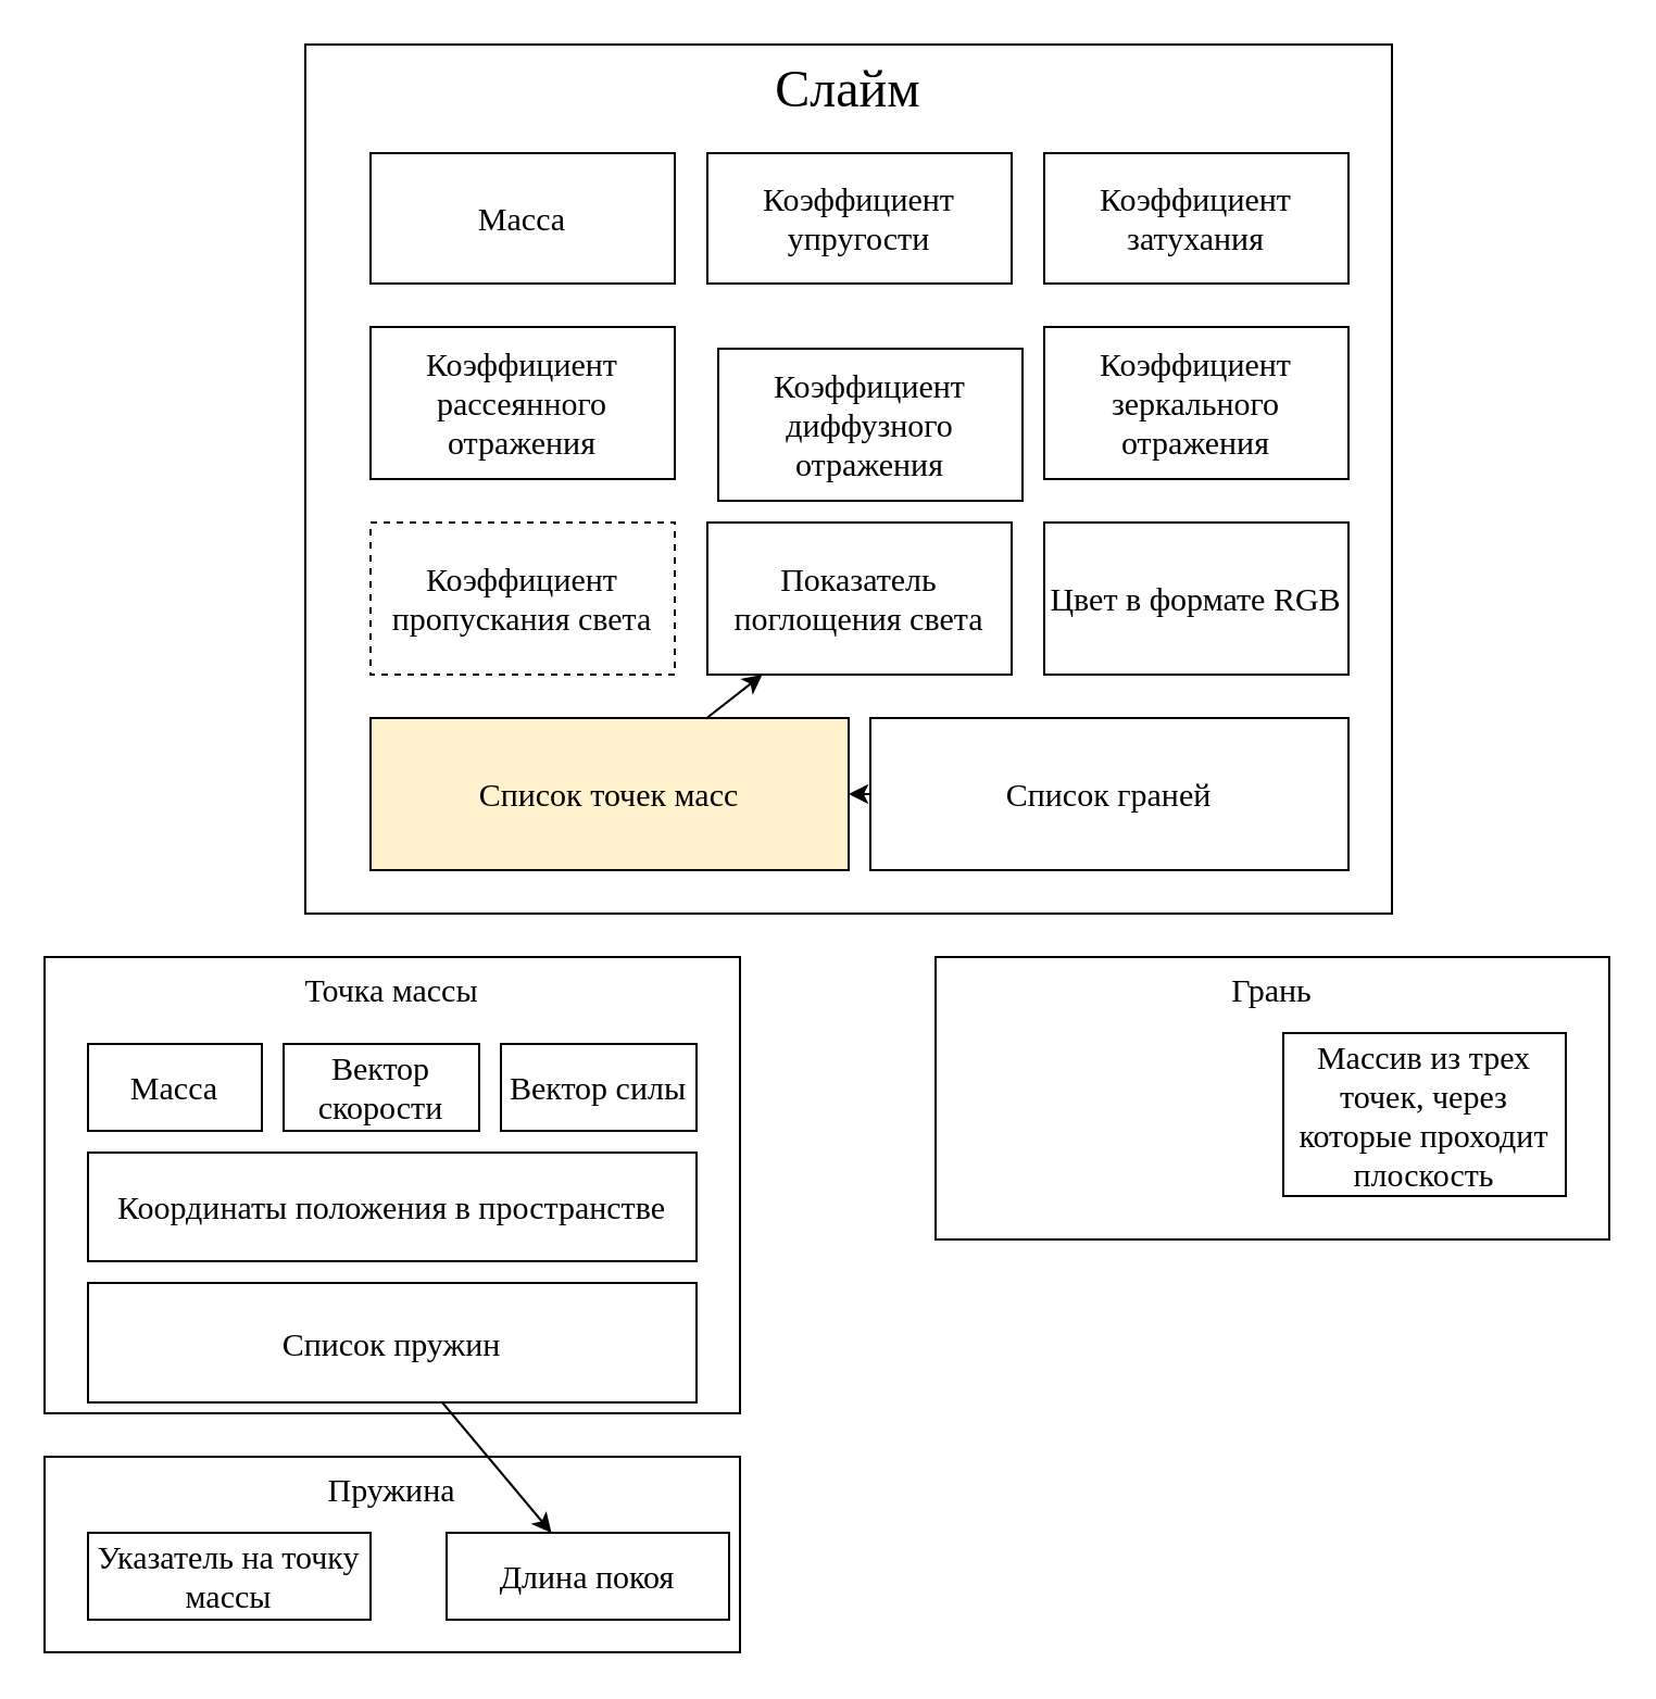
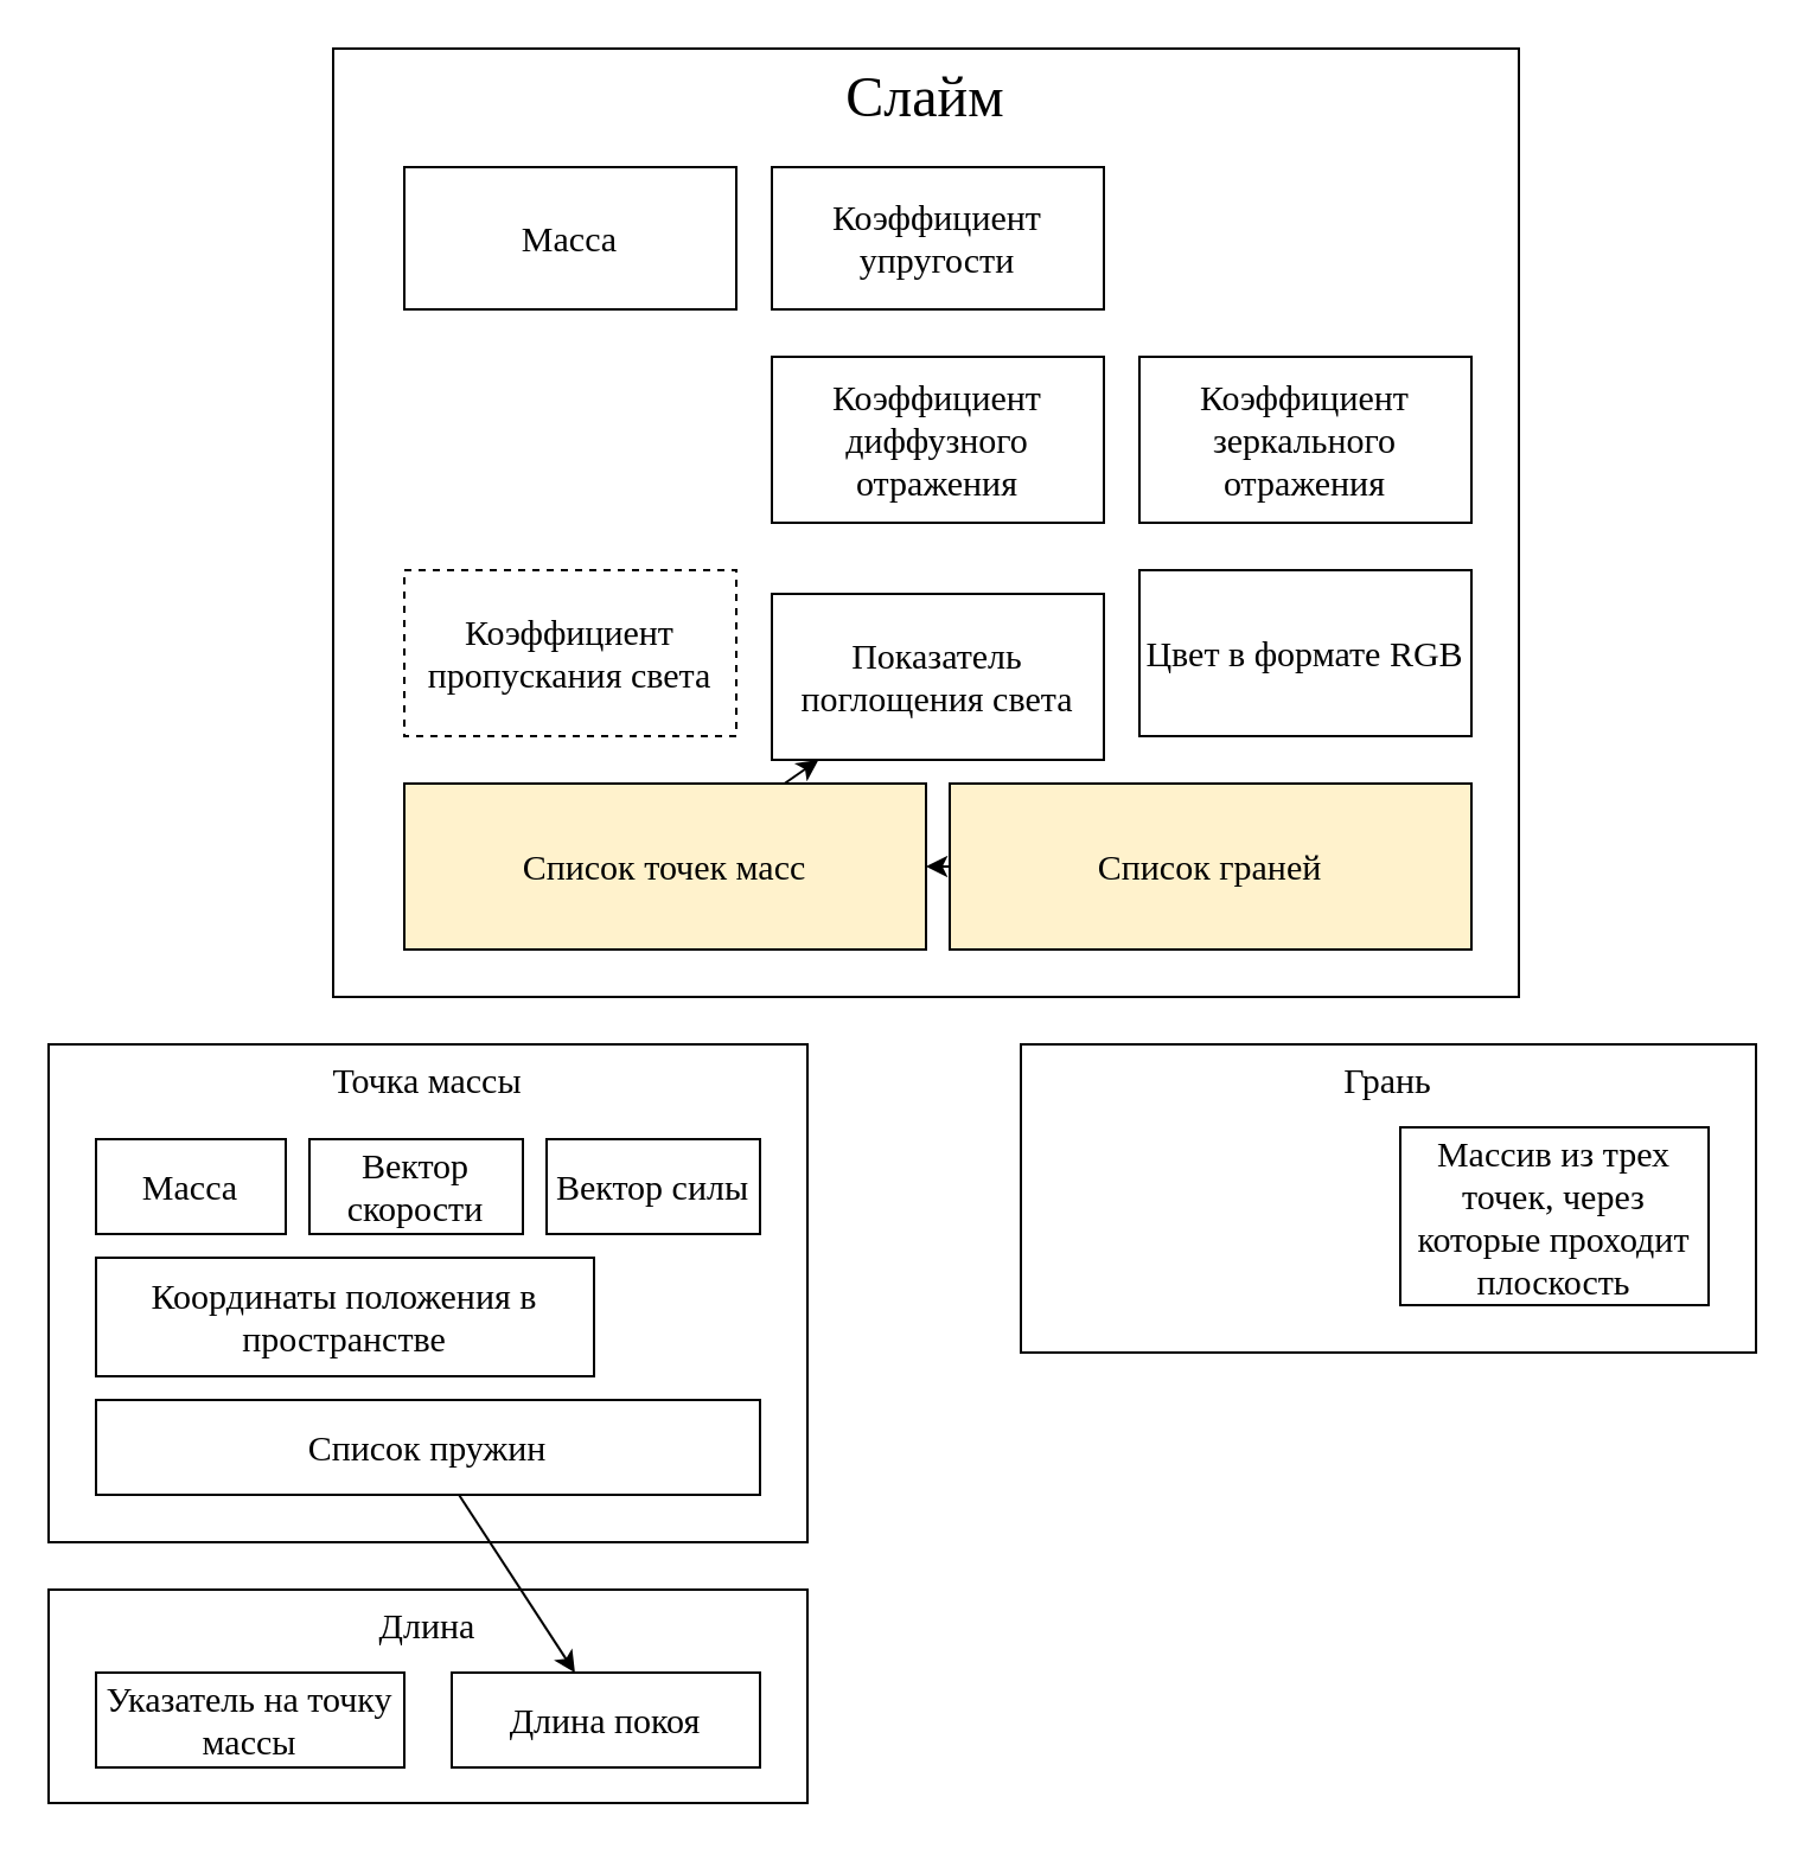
  <mxCell id="0" />
  <mxCell id="1" parent="0" />
  <mxCell id="2" value="&lt;div align=&quot;left&quot;&gt;&lt;font style=&quot;font-size: 24px;&quot;&gt;Слайм&lt;/font&gt;&lt;/div&gt;" style="rounded=0;whiteSpace=wrap;html=1;align=center;horizontal=1;labelPosition=center;verticalLabelPosition=middle;verticalAlign=top;fontFamily=Times New Roman;" vertex="1" parent="1"><mxGeometry x="140" y="20" width="500" height="400" as="geometry" /></mxCell>
  <mxCell id="3" value="Список точек масс" style="rounded=0;whiteSpace=wrap;html=1;fontSize=15;fontFamily=Times New Roman;fillColor=#fff2cc;" vertex="1" parent="1"><mxGeometry x="170" y="330" width="220" height="70" as="geometry" /></mxCell>
- <mxCell id="4" value="Список граней" style="rounded=0;whiteSpace=wrap;html=1;fontSize=15;fontFamily=Times New Roman;" vertex="1" parent="1"><mxGeometry x="400" y="330" width="220" height="70" as="geometry" /></mxCell>
+ <mxCell id="4" value="Список граней" style="rounded=0;whiteSpace=wrap;html=1;fontSize=15;fontFamily=Times New Roman;fillColor=#fff2cc;" vertex="1" parent="1"><mxGeometry x="400" y="330" width="220" height="70" as="geometry" /></mxCell>
  <mxCell id="5" value="&lt;div&gt;Точка массы&lt;/div&gt;" style="rounded=0;whiteSpace=wrap;html=1;fontFamily=Times New Roman;fontSize=15;verticalAlign=top;fontStyle=0" vertex="1" parent="1"><mxGeometry x="20" y="440" width="320" height="210" as="geometry" /></mxCell>
  <mxCell id="6" value="" style="endArrow=classic;html=1;rounded=0;fontFamily=Times New Roman;fontSize=15;" edge="1" parent="1" source="3" target="26"><mxGeometry width="50" height="50" relative="1" as="geometry"><mxPoint x="0" y="460" as="sourcePoint" /><mxPoint x="50" y="410" as="targetPoint" /></mxGeometry></mxCell>
  <mxCell id="7" value="Масса" style="rounded=0;whiteSpace=wrap;html=1;fontFamily=Times New Roman;fontSize=15;" vertex="1" parent="1"><mxGeometry x="40" y="480" width="80" height="40" as="geometry" /></mxCell>
  <mxCell id="8" value="&lt;div&gt;Вектор скорости&lt;/div&gt;" style="rounded=0;whiteSpace=wrap;html=1;fontFamily=Times New Roman;fontSize=15;" vertex="1" parent="1"><mxGeometry x="130" y="480" width="90" height="40" as="geometry" /></mxCell>
  <mxCell id="9" value="&lt;div&gt;Вектор силы&lt;/div&gt;" style="rounded=0;whiteSpace=wrap;html=1;fontFamily=Times New Roman;fontSize=15;" vertex="1" parent="1"><mxGeometry x="230" y="480" width="90" height="40" as="geometry" /></mxCell>
- <mxCell id="10" value="&lt;div&gt;Координаты положения в пространстве&lt;/div&gt;" style="rounded=0;whiteSpace=wrap;html=1;fontFamily=Times New Roman;fontSize=15;" vertex="1" parent="1"><mxGeometry x="40" y="530" width="280" height="50" as="geometry" /></mxCell>
- <mxCell id="11" value="Список пружин" style="rounded=0;whiteSpace=wrap;html=1;fontFamily=Times New Roman;fontSize=15;" vertex="1" parent="1"><mxGeometry x="40" y="590" width="280" height="55" as="geometry" /></mxCell>
- <mxCell id="12" value="&lt;div style=&quot;font-size: 15px;&quot;&gt;Пружина&lt;/div&gt;" style="rounded=0;whiteSpace=wrap;html=1;fontFamily=Times New Roman;fontSize=15;verticalAlign=top;" vertex="1" parent="1"><mxGeometry x="20" y="670" width="320" height="90" as="geometry" /></mxCell>
+ <mxCell id="10" value="&lt;div&gt;Координаты положения в пространстве&lt;/div&gt;" style="rounded=0;whiteSpace=wrap;html=1;fontFamily=Times New Roman;fontSize=15;" vertex="1" parent="1"><mxGeometry x="40" y="530" width="210" height="50" as="geometry" /></mxCell>
+ <mxCell id="11" value="Список пружин" style="rounded=0;whiteSpace=wrap;html=1;fontFamily=Times New Roman;fontSize=15;" vertex="1" parent="1"><mxGeometry x="40" y="590" width="280" height="40" as="geometry" /></mxCell>
+ <mxCell id="12" value="&lt;div style=&quot;font-size: 15px;&quot;&gt;Длина&lt;/div&gt;" style="rounded=0;whiteSpace=wrap;html=1;fontFamily=Times New Roman;fontSize=15;verticalAlign=top;" vertex="1" parent="1"><mxGeometry x="20" y="670" width="320" height="90" as="geometry" /></mxCell>
  <mxCell id="13" value="Указатель на точку массы" style="rounded=0;whiteSpace=wrap;html=1;fontFamily=Times New Roman;fontSize=15;" vertex="1" parent="1"><mxGeometry x="40" y="705" width="130" height="40" as="geometry" /></mxCell>
- <mxCell id="14" value="Длина покоя" style="rounded=0;whiteSpace=wrap;html=1;fontFamily=Times New Roman;fontSize=15;" vertex="1" parent="1"><mxGeometry x="205" y="705" width="130" height="40" as="geometry" /></mxCell>
+ <mxCell id="14" value="Длина покоя" style="rounded=0;whiteSpace=wrap;html=1;fontFamily=Times New Roman;fontSize=15;" vertex="1" parent="1"><mxGeometry x="190" y="705" width="130" height="40" as="geometry" /></mxCell>
  <mxCell id="15" value="" style="endArrow=classic;html=1;rounded=0;fontFamily=Times New Roman;fontSize=15;" edge="1" parent="1" source="11" target="14"><mxGeometry width="50" height="50" relative="1" as="geometry"><mxPoint x="-80" y="660" as="sourcePoint" /><mxPoint y="610" as="targetPoint" x="-30" /></mxGeometry></mxCell>
  <mxCell id="16" value="Грань" style="rounded=0;whiteSpace=wrap;html=1;fontFamily=Times New Roman;fontSize=15;verticalAlign=top;fontStyle=0" vertex="1" parent="1"><mxGeometry x="430" y="440" width="310" height="130" as="geometry" /></mxCell>
  <mxCell id="17" value="Массив из трех точек, через которые проходит плоскость" style="rounded=0;whiteSpace=wrap;html=1;fontFamily=Times New Roman;fontSize=15;" vertex="1" parent="1"><mxGeometry x="590" y="475" width="130" height="75" as="geometry" /></mxCell>
  <mxCell id="18" value="" style="endArrow=classic;html=1;rounded=0;fontFamily=Times New Roman;fontSize=15;" edge="1" parent="1" source="4" target="3"><mxGeometry width="50" height="50" relative="1" as="geometry"><mxPoint x="760" y="430" as="sourcePoint" /><mxPoint x="810" y="380" as="targetPoint" /></mxGeometry></mxCell>
  <mxCell id="19" value="&lt;div&gt;Масса&lt;/div&gt;" style="rounded=0;whiteSpace=wrap;html=1;fontFamily=Times New Roman;fontSize=15;" vertex="1" parent="1"><mxGeometry x="170" y="70" width="140" height="60" as="geometry" /></mxCell>
  <mxCell id="20" value="Коэффициент упругости" style="rounded=0;whiteSpace=wrap;html=1;fontFamily=Times New Roman;fontSize=15;" vertex="1" parent="1"><mxGeometry x="325" y="70" width="140" height="60" as="geometry" /></mxCell>
- <mxCell id="21" value="Коэффициент затухания" style="rounded=0;whiteSpace=wrap;html=1;fontFamily=Times New Roman;fontSize=15;" vertex="1" parent="1"><mxGeometry x="480" y="70" width="140" height="60" as="geometry" /></mxCell>
- <mxCell id="22" value="Коэффициент рассеянного отражения" style="rounded=0;whiteSpace=wrap;html=1;fontFamily=Times New Roman;fontSize=15;" vertex="1" parent="1"><mxGeometry x="170" y="150" width="140" height="70" as="geometry" /></mxCell>
- <mxCell id="23" value="Коэффициент диффузного отражения" style="rounded=0;whiteSpace=wrap;html=1;fontFamily=Times New Roman;fontSize=15;" vertex="1" parent="1"><mxGeometry x="330" y="160" width="140" height="70" as="geometry" /></mxCell>
+ <mxCell id="23" value="Коэффициент диффузного отражения" style="rounded=0;whiteSpace=wrap;html=1;fontFamily=Times New Roman;fontSize=15;" vertex="1" parent="1"><mxGeometry x="325" y="150" width="140" height="70" as="geometry" /></mxCell>
  <mxCell id="24" value="Коэффициент зеркального отражения" style="rounded=0;whiteSpace=wrap;html=1;fontFamily=Times New Roman;fontSize=15;" vertex="1" parent="1"><mxGeometry x="480" y="150" width="140" height="70" as="geometry" /></mxCell>
  <mxCell id="25" value="Коэффициент пропускания света" style="rounded=0;whiteSpace=wrap;html=1;fontFamily=Times New Roman;fontSize=15;dashed=1;" vertex="1" parent="1"><mxGeometry x="170" y="240" width="140" height="70" as="geometry" /></mxCell>
- <mxCell id="26" value="&lt;div&gt;Показатель поглощения света&lt;/div&gt;" style="rounded=0;whiteSpace=wrap;html=1;fontFamily=Times New Roman;fontSize=15;" vertex="1" parent="1"><mxGeometry x="325" y="240" width="140" height="70" as="geometry" /></mxCell>
+ <mxCell id="26" value="&lt;div&gt;Показатель поглощения света&lt;/div&gt;" style="rounded=0;whiteSpace=wrap;html=1;fontFamily=Times New Roman;fontSize=15;" vertex="1" parent="1"><mxGeometry x="325" y="250" width="140" height="70" as="geometry" /></mxCell>
  <mxCell id="27" value="Цвет в формате RGB" style="rounded=0;whiteSpace=wrap;html=1;fontFamily=Times New Roman;fontSize=15;" vertex="1" parent="1"><mxGeometry x="480" y="240" width="140" height="70" as="geometry" /></mxCell>
